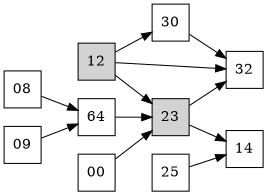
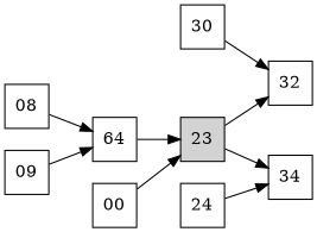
  digraph {
    rankdir=LR
    node [shape=square]
    n1 [label=08]
    n2 [label=64]
    23 [style=filled]
    n4 [label=09]
-   12 [style=filled]
    n6 [label=30]
    32
    00
-   34 [label=14]
-   25
+   34
+   25 [label=24]
    n1 -> n2
    n2 -> 23
    23 -> 32
    23 -> 34
    n4 -> n2
-   12 -> 23
-   12 -> n6
-   12 -> 32
    n6 -> 32
    00 -> 23
    25 -> 34
  }
